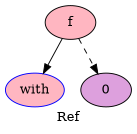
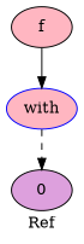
  digraph {
    label=Ref
    node [color=black fillcolor=lightpink style=filled]
    n1 [label=f]
    n2 [color=blue label=with]
    n3 [fillcolor=plum label=0]
    n1 -> n2 [style=solid]
-   n1 -> n3 [style=dashed]
+   n2 -> n3 [style=dashed]
  }
